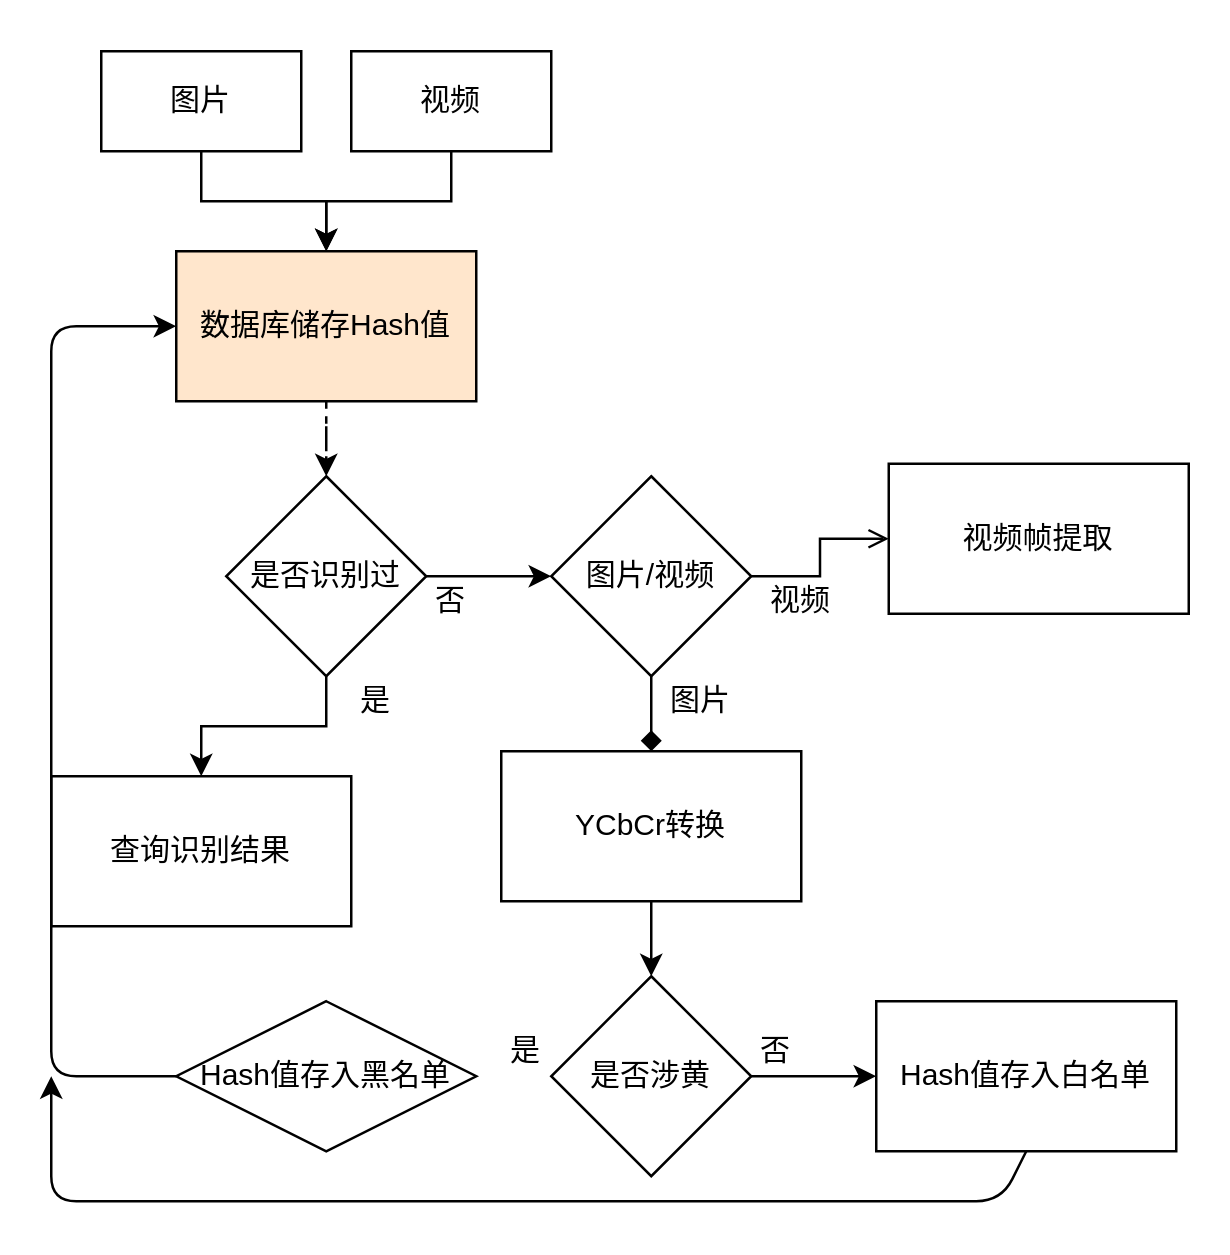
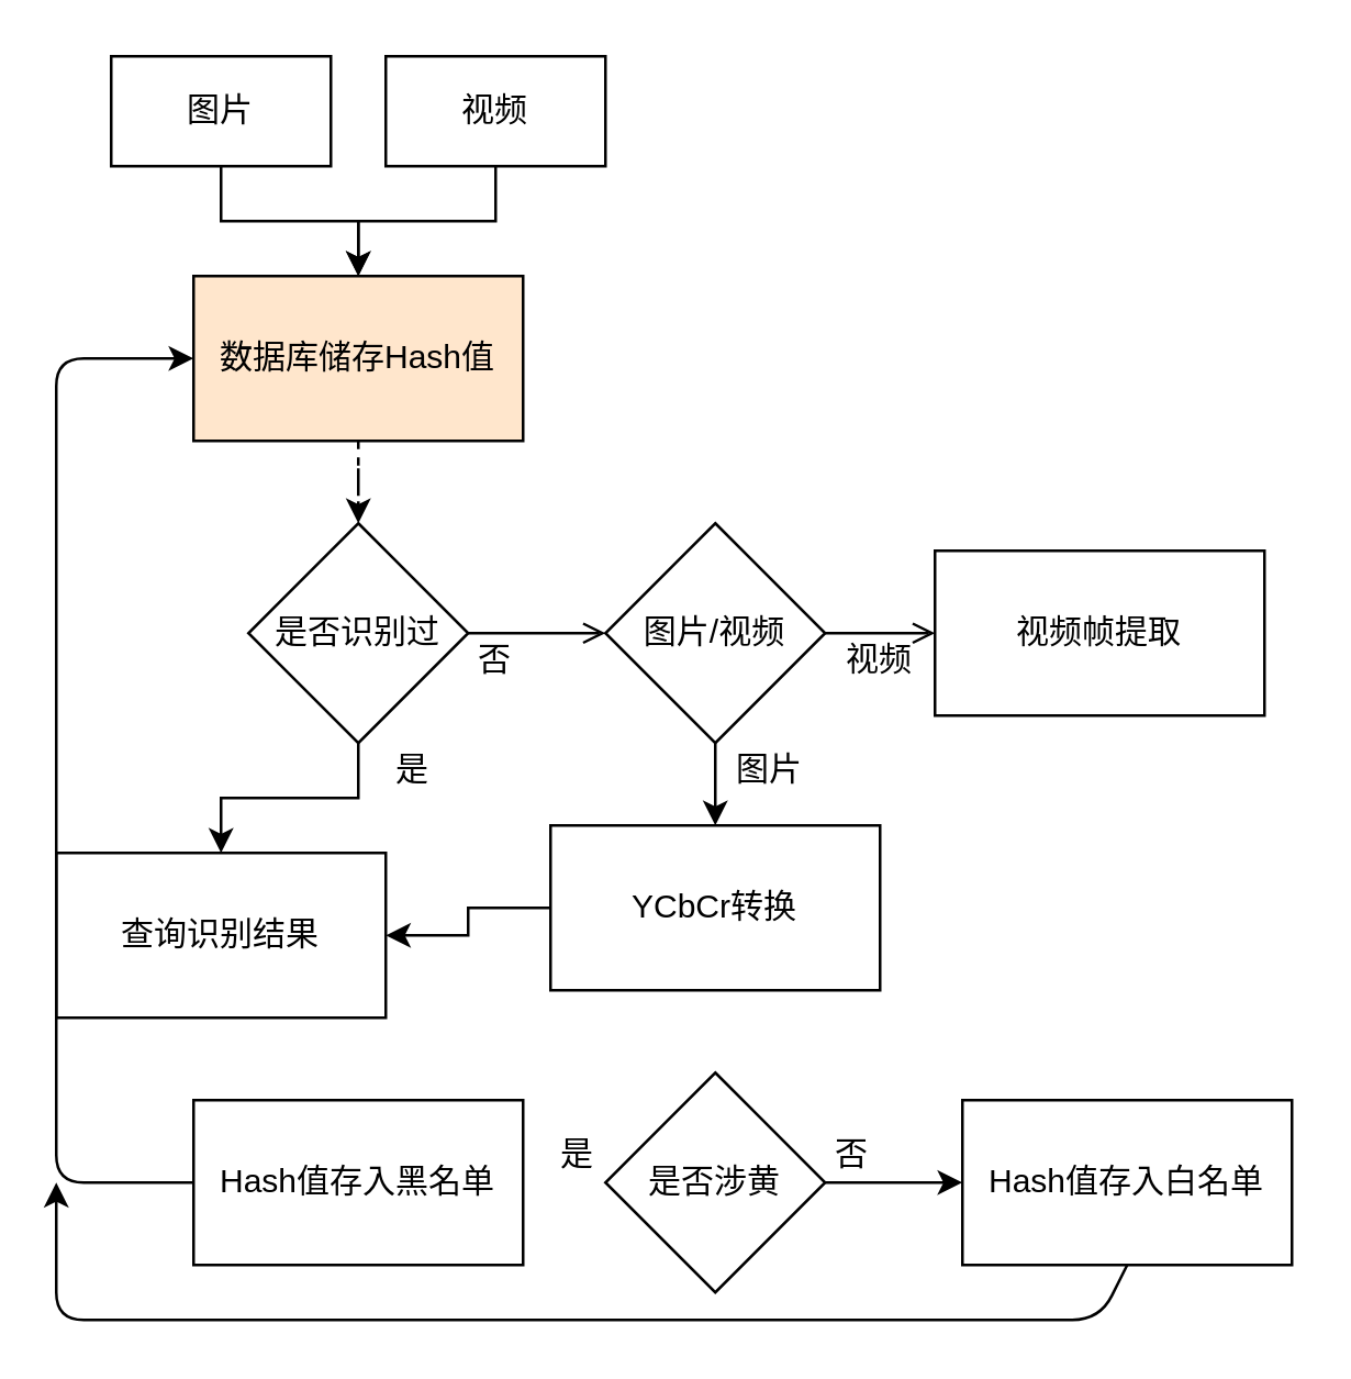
  <mxCell id="0" />
  <mxCell id="1" parent="0" />
  <mxCell id="2" value="" style="edgeStyle=orthogonalEdgeStyle;rounded=0;orthogonalLoop=1;jettySize=auto;html=1;" edge="1" parent="1" source="3" target="7"><mxGeometry relative="1" as="geometry" /></mxCell>
  <mxCell id="3" value="图片" style="rounded=0;whiteSpace=wrap;html=1;" vertex="1" parent="1"><mxGeometry x="40" y="20" width="80" height="40" as="geometry" /></mxCell>
  <mxCell id="4" value="" style="edgeStyle=orthogonalEdgeStyle;rounded=0;orthogonalLoop=1;jettySize=auto;html=1;" edge="1" parent="1" source="5" target="7"><mxGeometry relative="1" as="geometry" /></mxCell>
  <mxCell id="5" value="视频" style="rounded=0;whiteSpace=wrap;html=1;" vertex="1" parent="1"><mxGeometry x="140" y="20" width="80" height="40" as="geometry" /></mxCell>
  <mxCell id="6" value="" style="edgeStyle=orthogonalEdgeStyle;rounded=0;orthogonalLoop=1;jettySize=auto;html=1;dashed=1;" edge="1" parent="1" source="7" target="10"><mxGeometry relative="1" as="geometry" /></mxCell>
  <mxCell id="7" value="数据库储存Hash值" style="rounded=0;whiteSpace=wrap;html=1;fillColor=#ffe6cc;" vertex="1" parent="1"><mxGeometry x="70" y="100" width="120" height="60" as="geometry" /></mxCell>
  <mxCell id="8" value="" style="edgeStyle=orthogonalEdgeStyle;rounded=0;orthogonalLoop=1;jettySize=auto;html=1;" edge="1" parent="1" source="10" target="11"><mxGeometry relative="1" as="geometry" /></mxCell>
- <mxCell id="9" value="" style="edgeStyle=orthogonalEdgeStyle;rounded=0;orthogonalLoop=1;jettySize=auto;html=1;" edge="1" parent="1" source="10" target="14"><mxGeometry relative="1" as="geometry" /></mxCell>
+ <mxCell id="9" value="" style="edgeStyle=orthogonalEdgeStyle;rounded=0;orthogonalLoop=1;jettySize=auto;html=1;endArrow=open;" edge="1" parent="1" source="10" target="14"><mxGeometry relative="1" as="geometry" /></mxCell>
  <mxCell id="10" value="是否识别过" style="rhombus;whiteSpace=wrap;html=1;rounded=0;" vertex="1" parent="1"><mxGeometry x="90" y="190" width="80" height="80" as="geometry" /></mxCell>
  <mxCell id="11" value="查询识别结果" style="whiteSpace=wrap;html=1;rounded=0;" vertex="1" parent="1"><mxGeometry x="20" y="310" width="120" height="60" as="geometry" /></mxCell>
- <mxCell id="12" value="" style="edgeStyle=orthogonalEdgeStyle;rounded=0;orthogonalLoop=1;jettySize=auto;html=1;endArrow=diamond;" edge="1" parent="1" source="14" target="16"><mxGeometry relative="1" as="geometry" /></mxCell>
+ <mxCell id="12" value="" style="edgeStyle=orthogonalEdgeStyle;rounded=0;orthogonalLoop=1;jettySize=auto;html=1;" edge="1" parent="1" source="14" target="16"><mxGeometry relative="1" as="geometry" /></mxCell>
  <mxCell id="13" value="" style="edgeStyle=orthogonalEdgeStyle;rounded=0;orthogonalLoop=1;jettySize=auto;html=1;endArrow=open;" edge="1" parent="1" source="14" target="20"><mxGeometry relative="1" as="geometry" /></mxCell>
  <mxCell id="14" value="图片/视频" style="rhombus;whiteSpace=wrap;html=1;rounded=0;" vertex="1" parent="1"><mxGeometry x="220" y="190" width="80" height="80" as="geometry" /></mxCell>
- <mxCell id="15" value="" style="edgeStyle=orthogonalEdgeStyle;rounded=0;orthogonalLoop=1;jettySize=auto;html=1;" edge="1" parent="1" source="16" target="23"><mxGeometry relative="1" as="geometry" /></mxCell>
+ <mxCell id="15" value="" style="edgeStyle=orthogonalEdgeStyle;rounded=0;orthogonalLoop=1;jettySize=auto;html=1;" edge="1" parent="1" source="16" target="11"><mxGeometry relative="1" as="geometry" /></mxCell>
  <mxCell id="16" value="YCbCr转换" style="whiteSpace=wrap;html=1;rounded=0;" vertex="1" parent="1"><mxGeometry x="200" y="300" width="120" height="60" as="geometry" /></mxCell>
  <mxCell id="17" value="是" style="text;html=1;strokeColor=none;fillColor=none;align=center;verticalAlign=middle;whiteSpace=wrap;rounded=0;" vertex="1" parent="1"><mxGeometry x="130" y="270" width="40" height="20" as="geometry" /></mxCell>
  <mxCell id="18" value="否" style="text;html=1;strokeColor=none;fillColor=none;align=center;verticalAlign=middle;whiteSpace=wrap;rounded=0;" vertex="1" parent="1"><mxGeometry x="160" y="230" width="40" height="20" as="geometry" /></mxCell>
  <mxCell id="19" value="图片" style="text;html=1;strokeColor=none;fillColor=none;align=center;verticalAlign=middle;whiteSpace=wrap;rounded=0;" vertex="1" parent="1"><mxGeometry x="260" y="270" width="40" height="20" as="geometry" /></mxCell>
- <mxCell id="20" value="视频帧提取" style="whiteSpace=wrap;html=1;rounded=0;" vertex="1" parent="1"><mxGeometry x="355" y="185" width="120" height="60" as="geometry" /></mxCell>
+ <mxCell id="20" value="视频帧提取" style="whiteSpace=wrap;html=1;rounded=0;" vertex="1" parent="1"><mxGeometry x="340" y="200" width="120" height="60" as="geometry" /></mxCell>
  <mxCell id="21" value="视频" style="text;html=1;strokeColor=none;fillColor=none;align=center;verticalAlign=middle;whiteSpace=wrap;rounded=0;" vertex="1" parent="1"><mxGeometry x="300" y="230" width="40" height="20" as="geometry" /></mxCell>
  <mxCell id="22" value="" style="edgeStyle=orthogonalEdgeStyle;rounded=0;orthogonalLoop=1;jettySize=auto;html=1;" edge="1" parent="1" source="23" target="25"><mxGeometry relative="1" as="geometry" /></mxCell>
  <mxCell id="23" value="是否涉黄" style="rhombus;whiteSpace=wrap;html=1;rounded=0;" vertex="1" parent="1"><mxGeometry x="220" y="390" width="80" height="80" as="geometry" /></mxCell>
- <mxCell id="24" value="Hash值存入黑名单" style="rhombus;whiteSpace=wrap;html=1;" vertex="1" parent="1"><mxGeometry x="70" y="400" width="120" height="60" as="geometry" /></mxCell>
+ <mxCell id="24" value="Hash值存入黑名单" style="whiteSpace=wrap;html=1;rounded=0;" vertex="1" parent="1"><mxGeometry x="70" y="400" width="120" height="60" as="geometry" /></mxCell>
  <mxCell id="25" value="&lt;span&gt;Hash值存入白名单&lt;/span&gt;" style="whiteSpace=wrap;html=1;rounded=0;" vertex="1" parent="1"><mxGeometry x="350" y="400" width="120" height="60" as="geometry" /></mxCell>
  <mxCell id="26" value="是" style="text;html=1;strokeColor=none;fillColor=none;align=center;verticalAlign=middle;whiteSpace=wrap;rounded=0;" vertex="1" parent="1"><mxGeometry x="190" y="410" width="40" height="20" as="geometry" /></mxCell>
  <mxCell id="27" value="否" style="text;html=1;strokeColor=none;fillColor=none;align=center;verticalAlign=middle;whiteSpace=wrap;rounded=0;" vertex="1" parent="1"><mxGeometry x="290" y="410" width="40" height="20" as="geometry" /></mxCell>
  <mxCell id="28" value="" style="endArrow=classic;html=1;exitX=0;exitY=0.5;exitDx=0;exitDy=0;entryX=0;entryY=0.5;entryDx=0;entryDy=0;" edge="1" parent="1" source="24" target="7"><mxGeometry width="50" height="50" relative="1" as="geometry"><mxPoint x="60" y="530" as="sourcePoint" /><mxPoint x="110" y="480" as="targetPoint" /><Array as="points"><mxPoint x="20" y="430" /><mxPoint x="20" y="130" /></Array></mxGeometry></mxCell>
  <mxCell id="29" value="" style="endArrow=classic;html=1;exitX=0.5;exitY=1;exitDx=0;exitDy=0;" edge="1" parent="1" source="25"><mxGeometry width="50" height="50" relative="1" as="geometry"><mxPoint x="100" y="340" as="sourcePoint" /><mxPoint x="20" y="430" as="targetPoint" /><Array as="points"><mxPoint x="400" y="480" /><mxPoint x="20" y="480" /></Array></mxGeometry></mxCell>
